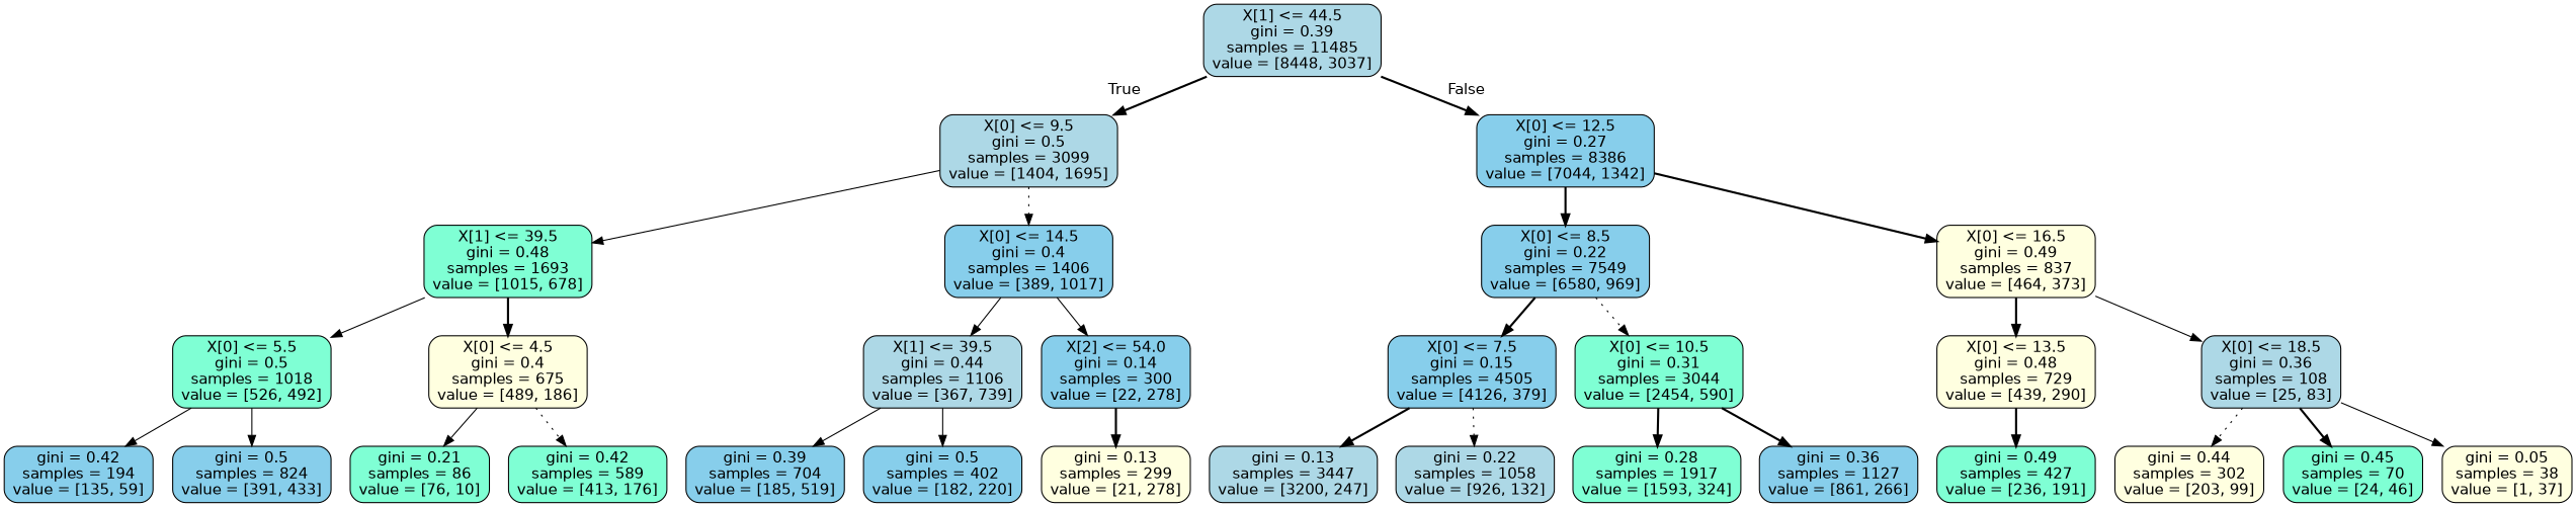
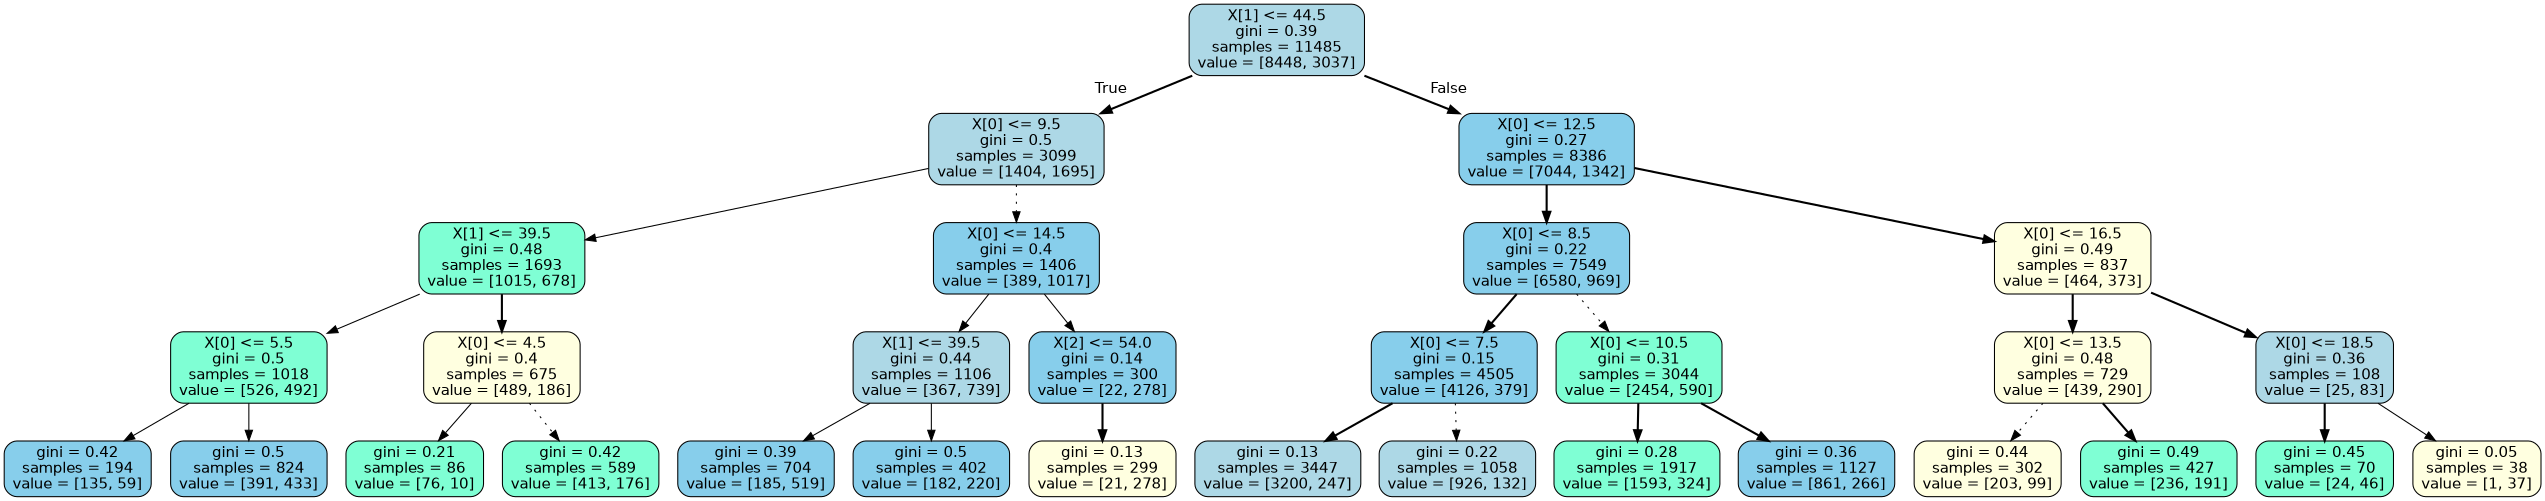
  digraph {
    node [color=black fillcolor=skyblue fontname=helvetica shape=box style="filled, rounded"]
    edge [fontname=helvetica style=bold]
    n1 [fillcolor=lightblue label="X[1] <= 44.5\ngini = 0.39\nsamples = 11485\nvalue = [8448, 3037]"]
    n2 [fillcolor=lightblue label="X[0] <= 9.5\ngini = 0.5\nsamples = 3099\nvalue = [1404, 1695]"]
    n3 [label="X[0] <= 12.5\ngini = 0.27\nsamples = 8386\nvalue = [7044, 1342]"]
    n4 [fillcolor=aquamarine label="X[1] <= 39.5\ngini = 0.48\nsamples = 1693\nvalue = [1015, 678]"]
    n5 [label="X[0] <= 14.5\ngini = 0.4\nsamples = 1406\nvalue = [389, 1017]"]
    n6 [label="X[0] <= 8.5\ngini = 0.22\nsamples = 7549\nvalue = [6580, 969]"]
    n7 [fillcolor=lightyellow label="X[0] <= 16.5\ngini = 0.49\nsamples = 837\nvalue = [464, 373]"]
    n8 [fillcolor=aquamarine label="X[0] <= 5.5\ngini = 0.5\nsamples = 1018\nvalue = [526, 492]"]
    n9 [fillcolor=lightyellow label="X[0] <= 4.5\ngini = 0.4\nsamples = 675\nvalue = [489, 186]"]
    n10 [fillcolor=lightblue label="X[1] <= 39.5\ngini = 0.44\nsamples = 1106\nvalue = [367, 739]"]
    n11 [label="X[2] <= 54.0\ngini = 0.14\nsamples = 300\nvalue = [22, 278]"]
    n12 [label="gini = 0.42\nsamples = 194\nvalue = [135, 59]"]
    n13 [label="gini = 0.5\nsamples = 824\nvalue = [391, 433]"]
    n14 [fillcolor=aquamarine label="gini = 0.21\nsamples = 86\nvalue = [76, 10]"]
    n15 [fillcolor=aquamarine label="gini = 0.42\nsamples = 589\nvalue = [413, 176]"]
    n16 [label="gini = 0.39\nsamples = 704\nvalue = [185, 519]"]
    n17 [label="gini = 0.5\nsamples = 402\nvalue = [182, 220]"]
    n18 [fillcolor=lightyellow label="gini = 0.13\nsamples = 299\nvalue = [21, 278]"]
    n19 [label="X[0] <= 7.5\ngini = 0.15\nsamples = 4505\nvalue = [4126, 379]"]
    n20 [fillcolor=aquamarine label="X[0] <= 10.5\ngini = 0.31\nsamples = 3044\nvalue = [2454, 590]"]
    n21 [fillcolor=lightyellow label="X[0] <= 13.5\ngini = 0.48\nsamples = 729\nvalue = [439, 290]"]
    n22 [fillcolor=lightblue label="X[0] <= 18.5\ngini = 0.36\nsamples = 108\nvalue = [25, 83]"]
    n23 [fillcolor=lightblue label="gini = 0.13\nsamples = 3447\nvalue = [3200, 247]"]
    n24 [fillcolor=lightblue label="gini = 0.22\nsamples = 1058\nvalue = [926, 132]"]
    n25 [fillcolor=aquamarine label="gini = 0.28\nsamples = 1917\nvalue = [1593, 324]"]
    n26 [label="gini = 0.36\nsamples = 1127\nvalue = [861, 266]"]
    n27 [fillcolor=lightyellow label="gini = 0.44\nsamples = 302\nvalue = [203, 99]"]
    n28 [fillcolor=aquamarine label="gini = 0.49\nsamples = 427\nvalue = [236, 191]"]
    n29 [fillcolor=aquamarine label="gini = 0.45\nsamples = 70\nvalue = [24, 46]"]
    n30 [fillcolor=lightyellow label="gini = 0.05\nsamples = 38\nvalue = [1, 37]"]
    n1 -> n2 [headlabel=True labelangle=45 labeldistance=2.5]
    n1 -> n3 [headlabel=False labelangle=-45 labeldistance=2.5]
    n2 -> n4 [style=solid]
    n2 -> n5 [style=dotted]
    n3 -> n6
    n3 -> n7
    n4 -> n8 [style=solid]
    n4 -> n9
    n5 -> n10 [style=solid]
    n5 -> n11 [style=solid]
    n6 -> n19
    n6 -> n20 [style=dotted]
    n7 -> n21
-   n7 -> n22 [style=solid]
+   n7 -> n22
    n8 -> n12 [style=solid]
    n8 -> n13 [style=solid]
    n9 -> n14 [style=solid]
    n9 -> n15 [style=dotted]
    n10 -> n16 [style=solid]
    n10 -> n17 [style=solid]
    n11 -> n18
    n19 -> n23
    n19 -> n24 [style=dotted]
    n20 -> n25
    n20 -> n26
-   n22 -> n27 [style=dotted]
+   n21 -> n27 [style=dotted]
    n21 -> n28
    n22 -> n29
    n22 -> n30 [style=solid]
  }
